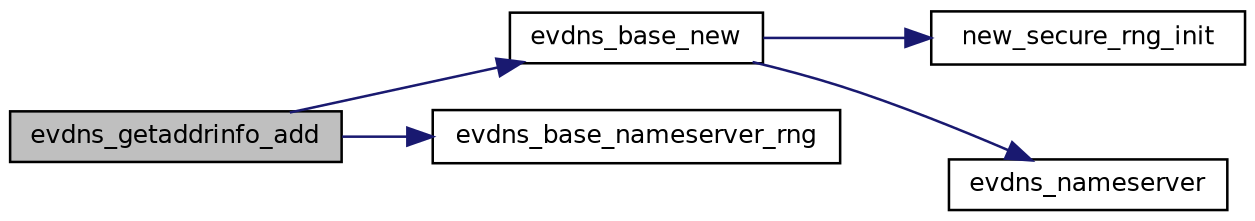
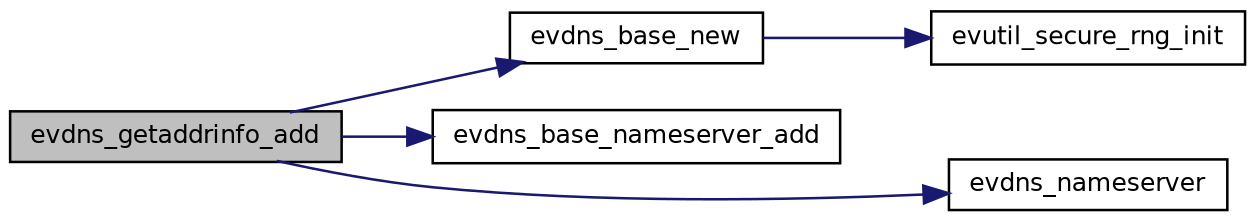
  digraph {
    rankdir=LR
    node [color=black fillcolor=white fontname=Helvetica fontsize=10 shape=record style=filled]
    edge [color=midnightblue fontname=Helvetica fontsize=10 labelfontname=Helvetica labelfontsize=10 style=solid]
    n1 [fillcolor=grey75 fontcolor=black height=0.2 label=evdns_getaddrinfo_add width=0.4]
    n2 [height=0.2 label=evdns_base_new width=0.4]
-   n3 [height=0.2 label=evdns_base_nameserver_rng width=0.4]
-   n4 [height=0.2 label=new_secure_rng_init width=0.4]
+   n3 [height=0.2 label=evdns_base_nameserver_add width=0.4]
+   n4 [height=0.2 label=evutil_secure_rng_init width=0.4]
    n5 [height=0.2 label=evdns_nameserver width=0.4]
    n1 -> n2
    n1 -> n3
    n2 -> n4
-   n2 -> n5
+   n1 -> n5
  }
